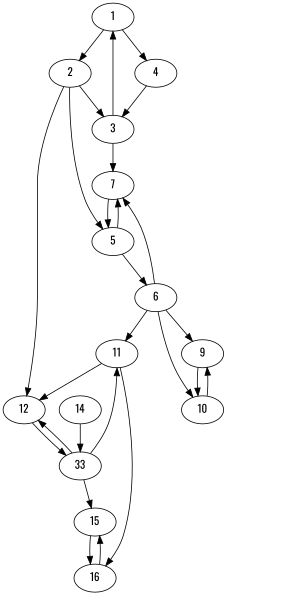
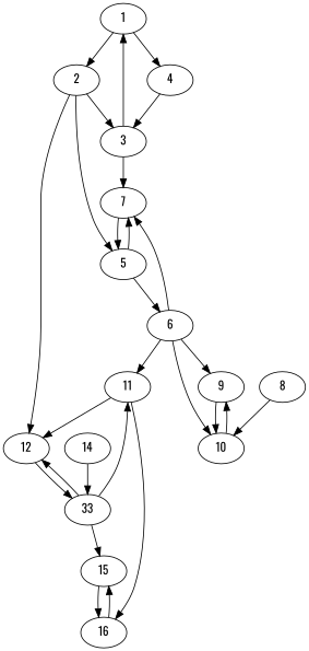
  digraph {
    fontname=Oswald
    node [fontname=Oswald]
    edge [fontname=Oswald]
    1
    2
    4
    3
    5
    12
    7
    6
    n9 [label=33]
    9
    10
    11
    15
+   8
    16
    14
    1 -> 2
    1 -> 4
    2 -> 3
    2 -> 5
    2 -> 12
    4 -> 3
    3 -> 1
    3 -> 7
    5 -> 7
    5 -> 6
    12 -> n9
    7 -> 5
    6 -> 7
    6 -> 9
    6 -> 10
    6 -> 11
    n9 -> 12
    n9 -> 11
    n9 -> 15
    9 -> 10
    10 -> 9
    11 -> 12
    11 -> 16
    15 -> 16
+   8 -> 10
    16 -> 15
    14 -> n9
  }
